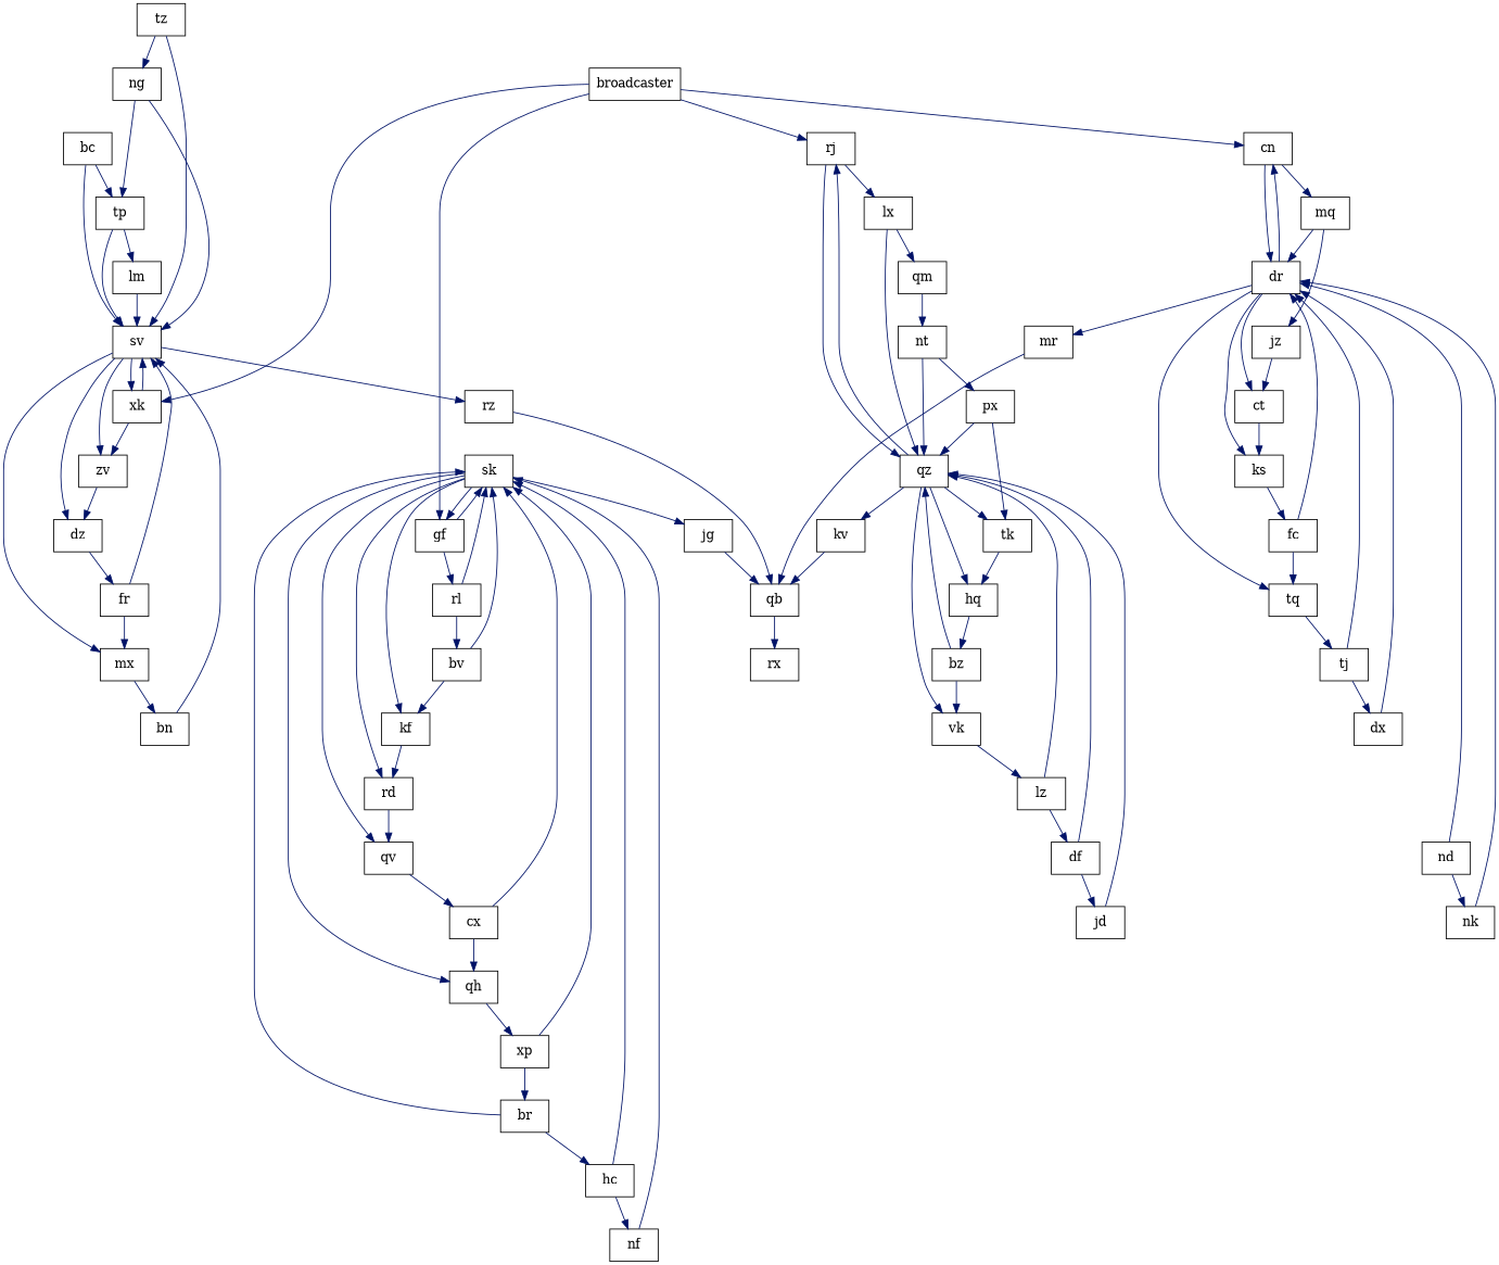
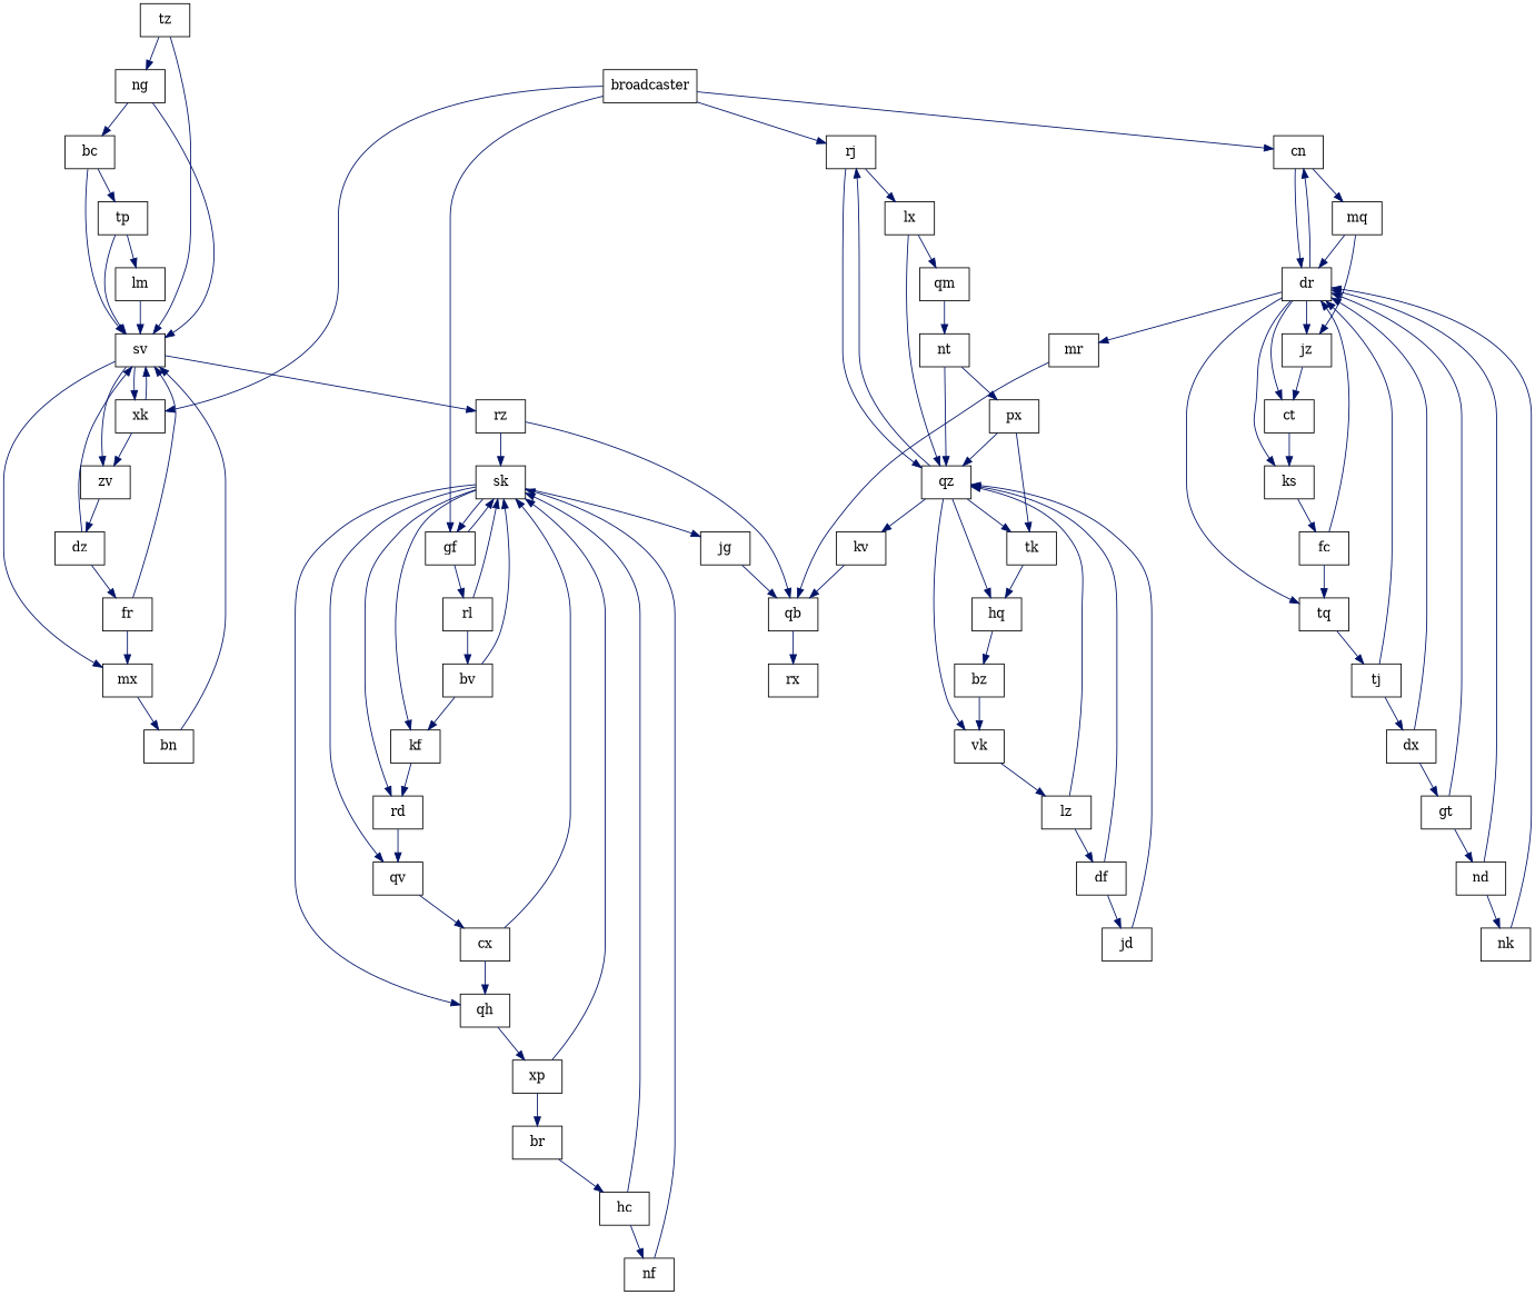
  digraph {
    node [shape=box]
    edge [color="#001267"]
    bc
    sv
    tp
    xk
    dz
    mx
    rz
    zv
    lm
    bn
    br
    hc
    sk
    nf
    gf
    kf
    qh
    jg
    rd
    qv
    broadcaster
    cn
    rj
    dr
    mq
    rl
    qz
    lx
    bv
    bz
    vk
    hq
    kv
    tk
    lz
    tz
    ng
    ct
    ks
    jz
    mr
    tq
    fc
    cx
    xp
    df
    jd
    qb
    tj
    dx
+   gt
    nd
    fr
    nk
    rx
    qm
    nt
    px
    bc -> sv
    bc -> tp
    sv -> xk
-   sv -> dz
+   dz -> sv
    sv -> mx
    sv -> rz
    sv -> zv
    tp -> sv
    tp -> lm
    xk -> sv
    xk -> zv
    dz -> fr
    mx -> bn
    rz -> qb
    zv -> dz
    lm -> sv
    bn -> sv
    br -> hc
-   br -> sk
+   rz -> sk
    hc -> sk
    hc -> nf
    sk -> gf
    sk -> kf
    sk -> qh
    sk -> jg
    sk -> rd
    sk -> qv
    nf -> sk
    gf -> sk
    gf -> rl
    kf -> rd
    qh -> xp
    jg -> qb
    rd -> qv
    qv -> cx
    broadcaster -> xk
    broadcaster -> gf
    broadcaster -> cn
    broadcaster -> rj
    cn -> dr
    cn -> mq
    rj -> qz
    rj -> lx
    dr -> cn
    dr -> ct
    dr -> ks
+   dr -> jz
    dr -> mr
    dr -> tq
    mq -> dr
    mq -> jz
    rl -> sk
    rl -> bv
    qz -> rj
    qz -> vk
    qz -> hq
    qz -> kv
    qz -> tk
    lx -> qz
    lx -> qm
    bv -> sk
    bv -> kf
-   bz -> qz
    bz -> vk
    vk -> lz
    hq -> bz
    kv -> qb
    tk -> hq
    lz -> qz
    lz -> df
    tz -> sv
    tz -> ng
-   ng -> tp
+   ng -> bc
    ng -> sv
    ct -> ks
    ks -> fc
    jz -> ct
    mr -> qb
    tq -> tj
    fc -> dr
    fc -> tq
    cx -> sk
    cx -> qh
    xp -> br
    xp -> sk
    df -> qz
    df -> jd
    jd -> qz
    qb -> rx
    tj -> dr
    tj -> dx
    dx -> dr
+   dx -> gt
+   gt -> dr
+   gt -> nd
    nd -> dr
    nd -> nk
    fr -> sv
    fr -> mx
    nk -> dr
    qm -> nt
    nt -> qz
    nt -> px
    px -> qz
    px -> tk
  }
